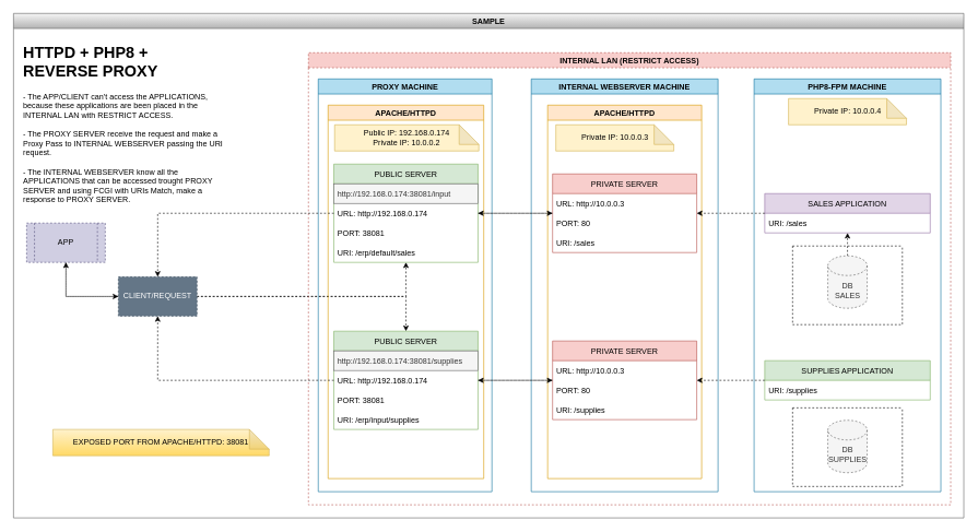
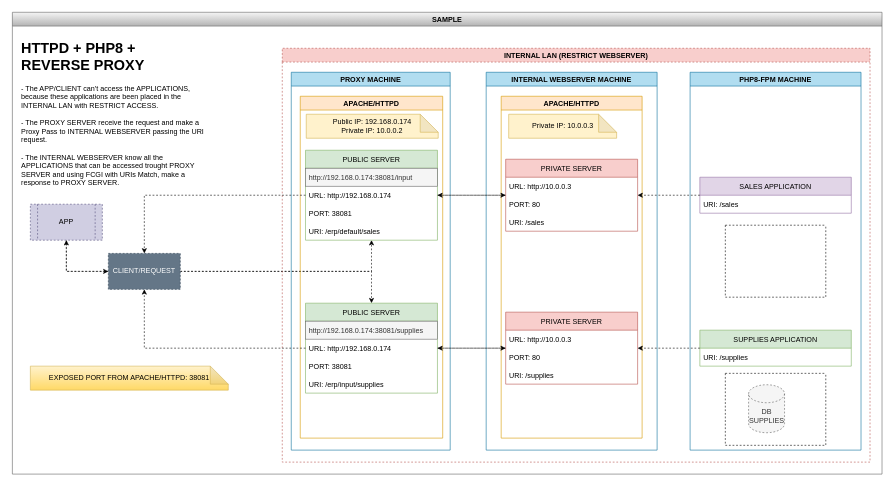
  <mxCell id="0" />
  <mxCell id="1" parent="0" />
  <mxCell id="2" value="SAMPLE" style="swimlane;fillColor=#f5f5f5;gradientColor=#b3b3b3;strokeColor=#666666;" vertex="1" parent="1"><mxGeometry x="20" y="20" width="1450" height="770" as="geometry"><mxRectangle x="70" y="60" width="90" height="30" as="alternateBounds" /></mxGeometry></mxCell>
  <mxCell id="3" value="&lt;h1&gt;HTTPD + PHP8 + REVERSE PROXY&lt;br&gt;&lt;/h1&gt;- The APP/CLIENT can't access the APPLICATIONS, because these applications are been placed in the INTERNAL LAN with RESTRICT ACCESS.&lt;br&gt;&lt;br&gt;- The PROXY SERVER receive the request and make a Proxy Pass to INTERNAL WEBSERVER passing the URI request.&lt;br&gt;&lt;br&gt;- The INTERNAL WEBSERVER know all the APPLICATIONS that can be accessed trought PROXY SERVER and using FCGI with URIs Match, make a response to PROXY SERVER." style="text;html=1;strokeColor=none;fillColor=none;spacing=5;spacingTop=-20;whiteSpace=wrap;overflow=hidden;rounded=0;" vertex="1" parent="2"><mxGeometry x="10" y="40" width="320" height="250" as="geometry" /></mxCell>
- <mxCell id="4" value="EXPOSED PORT FROM APACHE/HTTPD: 38081" style="shape=note;whiteSpace=wrap;html=1;backgroundOutline=1;darkOpacity=0.05;fillColor=#fff2cc;strokeColor=#d6b656;gradientColor=#ffd966;" vertex="1" parent="2"><mxGeometry x="60" y="635" width="330" height="40" as="geometry" /></mxCell>
+ <mxCell id="4" value="EXPOSED PORT FROM APACHE/HTTPD: 38081" style="shape=note;whiteSpace=wrap;html=1;backgroundOutline=1;darkOpacity=0.05;fillColor=#fff2cc;strokeColor=#d6b656;gradientColor=#ffd966;" vertex="1" parent="2"><mxGeometry x="30" y="590" width="330" height="40" as="geometry" /></mxCell>
  <mxCell id="5" style="edgeStyle=orthogonalEdgeStyle;rounded=0;orthogonalLoop=1;jettySize=auto;html=1;dashed=1;" edge="1" parent="2" source="8" target="12"><mxGeometry relative="1" as="geometry" /></mxCell>
  <mxCell id="6" style="edgeStyle=orthogonalEdgeStyle;rounded=0;orthogonalLoop=1;jettySize=auto;html=1;dashed=1;" edge="1" parent="2" source="8" target="17"><mxGeometry relative="1" as="geometry" /></mxCell>
  <mxCell id="7" style="edgeStyle=orthogonalEdgeStyle;rounded=0;orthogonalLoop=1;jettySize=auto;html=1;entryX=0.5;entryY=1;entryDx=0;entryDy=0;dashed=1;" edge="1" parent="2" source="8" target="54"><mxGeometry relative="1" as="geometry" /></mxCell>
  <mxCell id="8" value="CLIENT/REQUEST" style="rounded=0;whiteSpace=wrap;html=1;fillColor=#647687;fontColor=#ffffff;strokeColor=#314354;dashed=1;" vertex="1" parent="2"><mxGeometry x="160" y="402" width="120" height="60" as="geometry" /></mxCell>
- <mxCell id="9" value="INTERNAL LAN (RESTRICT ACCESS)" style="swimlane;fillColor=#f8cecc;strokeColor=#b85450;dashed=1;" vertex="1" parent="2"><mxGeometry x="450" y="60" width="980" height="690" as="geometry" /></mxCell>
+ <mxCell id="9" value="INTERNAL LAN (RESTRICT WEBSERVER)" style="swimlane;fillColor=#f8cecc;strokeColor=#b85450;dashed=1;" vertex="1" parent="2"><mxGeometry x="450" y="60" width="980" height="690" as="geometry" /></mxCell>
  <mxCell id="10" value="PROXY MACHINE" style="swimlane;fillColor=#b1ddf0;strokeColor=#10739e;" vertex="1" parent="9"><mxGeometry x="15" y="40" width="265" height="630" as="geometry" /></mxCell>
  <mxCell id="11" value="APACHE/HTTPD" style="swimlane;fillColor=#ffe6cc;strokeColor=#d79b00;" vertex="1" parent="10"><mxGeometry x="15" y="40" width="237.5" height="570" as="geometry" /></mxCell>
  <mxCell id="12" value="PUBLIC SERVER" style="swimlane;fontStyle=0;childLayout=stackLayout;horizontal=1;startSize=30;horizontalStack=0;resizeParent=1;resizeParentMax=0;resizeLast=0;collapsible=1;marginBottom=0;fillColor=#d5e8d4;strokeColor=#82b366;" vertex="1" parent="11"><mxGeometry x="8.75" y="90" width="220" height="150" as="geometry" /></mxCell>
  <mxCell id="13" value="http://192.168.0.174:38081/input" style="text;strokeColor=#666666;fillColor=#f5f5f5;align=left;verticalAlign=middle;spacingLeft=4;spacingRight=4;overflow=hidden;points=[[0,0.5],[1,0.5]];portConstraint=eastwest;rotatable=0;fontColor=#333333;" vertex="1" parent="12"><mxGeometry y="30" width="220" height="30" as="geometry" /></mxCell>
  <mxCell id="14" value="URL: http://192.168.0.174" style="text;strokeColor=none;fillColor=none;align=left;verticalAlign=middle;spacingLeft=4;spacingRight=4;overflow=hidden;points=[[0,0.5],[1,0.5]];portConstraint=eastwest;rotatable=0;" vertex="1" parent="12"><mxGeometry y="60" width="220" height="30" as="geometry" /></mxCell>
  <mxCell id="15" value="PORT: 38081" style="text;strokeColor=none;fillColor=none;align=left;verticalAlign=middle;spacingLeft=4;spacingRight=4;overflow=hidden;points=[[0,0.5],[1,0.5]];portConstraint=eastwest;rotatable=0;" vertex="1" parent="12"><mxGeometry y="90" width="220" height="30" as="geometry" /></mxCell>
  <mxCell id="16" value="URI: /erp/default/sales" style="text;strokeColor=none;fillColor=none;align=left;verticalAlign=middle;spacingLeft=4;spacingRight=4;overflow=hidden;points=[[0,0.5],[1,0.5]];portConstraint=eastwest;rotatable=0;" vertex="1" parent="12"><mxGeometry y="120" width="220" height="30" as="geometry" /></mxCell>
  <mxCell id="17" value="PUBLIC SERVER" style="swimlane;fontStyle=0;childLayout=stackLayout;horizontal=1;startSize=30;horizontalStack=0;resizeParent=1;resizeParentMax=0;resizeLast=0;collapsible=1;marginBottom=0;fillColor=#d5e8d4;strokeColor=#82b366;" vertex="1" parent="11"><mxGeometry x="8.75" y="345" width="220" height="150" as="geometry" /></mxCell>
  <mxCell id="18" value="http://192.168.0.174:38081/supplies" style="text;strokeColor=#666666;fillColor=#f5f5f5;align=left;verticalAlign=middle;spacingLeft=4;spacingRight=4;overflow=hidden;points=[[0,0.5],[1,0.5]];portConstraint=eastwest;rotatable=0;fontColor=#333333;" vertex="1" parent="17"><mxGeometry y="30" width="220" height="30" as="geometry" /></mxCell>
  <mxCell id="19" value="URL: http://192.168.0.174" style="text;strokeColor=none;fillColor=none;align=left;verticalAlign=middle;spacingLeft=4;spacingRight=4;overflow=hidden;points=[[0,0.5],[1,0.5]];portConstraint=eastwest;rotatable=0;" vertex="1" parent="17"><mxGeometry y="60" width="220" height="30" as="geometry" /></mxCell>
  <mxCell id="20" value="PORT: 38081" style="text;strokeColor=none;fillColor=none;align=left;verticalAlign=middle;spacingLeft=4;spacingRight=4;overflow=hidden;points=[[0,0.5],[1,0.5]];portConstraint=eastwest;rotatable=0;" vertex="1" parent="17"><mxGeometry y="90" width="220" height="30" as="geometry" /></mxCell>
  <mxCell id="21" value="URI: /erp/input/supplies" style="text;strokeColor=none;fillColor=none;align=left;verticalAlign=middle;spacingLeft=4;spacingRight=4;overflow=hidden;points=[[0,0.5],[1,0.5]];portConstraint=eastwest;rotatable=0;" vertex="1" parent="17"><mxGeometry y="120" width="220" height="30" as="geometry" /></mxCell>
  <mxCell id="22" value="&lt;div&gt;Public IP: 192.168.0.174&lt;/div&gt;&lt;div&gt;Private IP: 10.0.0.2&lt;/div&gt;" style="shape=note;whiteSpace=wrap;html=1;backgroundOutline=1;darkOpacity=0.05;fillColor=#fff2cc;strokeColor=#d6b656;" vertex="1" parent="11"><mxGeometry x="10" y="30" width="220" height="40" as="geometry" /></mxCell>
  <mxCell id="23" value="INTERNAL WEBSERVER MACHINE" style="swimlane;fillColor=#b1ddf0;strokeColor=#10739e;" vertex="1" parent="9"><mxGeometry x="340" y="40" width="285" height="630" as="geometry" /></mxCell>
  <mxCell id="24" value="APACHE/HTTPD" style="swimlane;fillColor=#ffe6cc;strokeColor=#d79b00;" vertex="1" parent="23"><mxGeometry x="25" y="40" width="235" height="570" as="geometry" /></mxCell>
  <mxCell id="25" value="PRIVATE SERVER" style="swimlane;fontStyle=0;childLayout=stackLayout;horizontal=1;startSize=30;horizontalStack=0;resizeParent=1;resizeParentMax=0;resizeLast=0;collapsible=1;marginBottom=0;fillColor=#f8cecc;strokeColor=#b85450;" vertex="1" parent="24"><mxGeometry x="7.5" y="105" width="220" height="120" as="geometry" /></mxCell>
  <mxCell id="26" value="URL: http://10.0.0.3" style="text;strokeColor=none;fillColor=none;align=left;verticalAlign=middle;spacingLeft=4;spacingRight=4;overflow=hidden;points=[[0,0.5],[1,0.5]];portConstraint=eastwest;rotatable=0;" vertex="1" parent="25"><mxGeometry y="30" width="220" height="30" as="geometry" /></mxCell>
  <mxCell id="27" value="PORT: 80" style="text;strokeColor=none;fillColor=none;align=left;verticalAlign=middle;spacingLeft=4;spacingRight=4;overflow=hidden;points=[[0,0.5],[1,0.5]];portConstraint=eastwest;rotatable=0;" vertex="1" parent="25"><mxGeometry y="60" width="220" height="30" as="geometry" /></mxCell>
  <mxCell id="28" value="URI: /sales" style="text;strokeColor=none;fillColor=none;align=left;verticalAlign=middle;spacingLeft=4;spacingRight=4;overflow=hidden;points=[[0,0.5],[1,0.5]];portConstraint=eastwest;rotatable=0;" vertex="1" parent="25"><mxGeometry y="90" width="220" height="30" as="geometry" /></mxCell>
  <mxCell id="29" value="PRIVATE SERVER" style="swimlane;fontStyle=0;childLayout=stackLayout;horizontal=1;startSize=30;horizontalStack=0;resizeParent=1;resizeParentMax=0;resizeLast=0;collapsible=1;marginBottom=0;fillColor=#f8cecc;strokeColor=#b85450;" vertex="1" parent="24"><mxGeometry x="7.5" y="360" width="220" height="120" as="geometry" /></mxCell>
  <mxCell id="30" value="URL: http://10.0.0.3" style="text;strokeColor=none;fillColor=none;align=left;verticalAlign=middle;spacingLeft=4;spacingRight=4;overflow=hidden;points=[[0,0.5],[1,0.5]];portConstraint=eastwest;rotatable=0;" vertex="1" parent="29"><mxGeometry y="30" width="220" height="30" as="geometry" /></mxCell>
  <mxCell id="31" value="PORT: 80" style="text;strokeColor=none;fillColor=none;align=left;verticalAlign=middle;spacingLeft=4;spacingRight=4;overflow=hidden;points=[[0,0.5],[1,0.5]];portConstraint=eastwest;rotatable=0;" vertex="1" parent="29"><mxGeometry y="60" width="220" height="30" as="geometry" /></mxCell>
  <mxCell id="32" value="URI: /supplies" style="text;strokeColor=none;fillColor=none;align=left;verticalAlign=middle;spacingLeft=4;spacingRight=4;overflow=hidden;points=[[0,0.5],[1,0.5]];portConstraint=eastwest;rotatable=0;" vertex="1" parent="29"><mxGeometry y="90" width="220" height="30" as="geometry" /></mxCell>
  <mxCell id="33" value="Private IP: 10.0.0.3" style="shape=note;whiteSpace=wrap;html=1;backgroundOutline=1;darkOpacity=0.05;fillColor=#fff2cc;strokeColor=#d6b656;" vertex="1" parent="24"><mxGeometry x="12.5" y="30" width="180" height="40" as="geometry" /></mxCell>
  <mxCell id="34" value="PHP8-FPM MACHINE" style="swimlane;fillColor=#b1ddf0;strokeColor=#10739e;" vertex="1" parent="9"><mxGeometry x="680" y="40" width="285" height="630" as="geometry" /></mxCell>
  <mxCell id="35" value="SALES APPLICATION" style="swimlane;fontStyle=0;childLayout=stackLayout;horizontal=1;startSize=30;horizontalStack=0;resizeParent=1;resizeParentMax=0;resizeLast=0;collapsible=1;marginBottom=0;fillColor=#e1d5e7;strokeColor=#9673a6;" vertex="1" parent="34"><mxGeometry x="16.25" y="175" width="252.5" height="60" as="geometry" /></mxCell>
  <mxCell id="36" value="URI: /sales" style="text;strokeColor=none;fillColor=none;align=left;verticalAlign=middle;spacingLeft=4;spacingRight=4;overflow=hidden;points=[[0,0.5],[1,0.5]];portConstraint=eastwest;rotatable=0;" vertex="1" parent="35"><mxGeometry y="30" width="252.5" height="30" as="geometry" /></mxCell>
  <mxCell id="37" value="SUPPLIES APPLICATION" style="swimlane;fontStyle=0;childLayout=stackLayout;horizontal=1;startSize=30;horizontalStack=0;resizeParent=1;resizeParentMax=0;resizeLast=0;collapsible=1;marginBottom=0;fillColor=#d5e8d4;strokeColor=#82b366;" vertex="1" parent="34"><mxGeometry x="16.25" y="430" width="252.5" height="60" as="geometry" /></mxCell>
  <mxCell id="38" value="URI: /supplies" style="text;strokeColor=none;fillColor=none;align=left;verticalAlign=middle;spacingLeft=4;spacingRight=4;overflow=hidden;points=[[0,0.5],[1,0.5]];portConstraint=eastwest;rotatable=0;" vertex="1" parent="37"><mxGeometry y="30" width="252.5" height="30" as="geometry" /></mxCell>
- <mxCell id="39" value="Private IP: 10.0.0.4" style="shape=note;whiteSpace=wrap;html=1;backgroundOutline=1;darkOpacity=0.05;fillColor=#fff2cc;strokeColor=#d6b656;" vertex="1" parent="34"><mxGeometry x="52.5" y="30" width="180" height="40" as="geometry" /></mxCell>
- <mxCell id="40" style="edgeStyle=orthogonalEdgeStyle;rounded=0;orthogonalLoop=1;jettySize=auto;html=1;dashed=1;" edge="1" parent="34" source="42" target="35"><mxGeometry relative="1" as="geometry" /></mxCell>
  <mxCell id="41" value="" style="swimlane;startSize=0;dashed=1;" vertex="1" parent="34"><mxGeometry x="58.75" y="255" width="167.5" height="120" as="geometry" /></mxCell>
- <mxCell id="42" value="&lt;div&gt;DB&lt;/div&gt;&lt;div&gt;SALES&lt;/div&gt;" style="shape=cylinder3;whiteSpace=wrap;html=1;boundedLbl=1;backgroundOutline=1;size=15;dashed=1;fillColor=#f5f5f5;fontColor=#333333;strokeColor=#666666;" vertex="1" parent="41"><mxGeometry x="53.75" y="15" width="60" height="80" as="geometry" /></mxCell>
  <mxCell id="43" value="" style="swimlane;startSize=0;dashed=1;" vertex="1" parent="34"><mxGeometry x="58.75" y="502" width="167.5" height="120" as="geometry" /></mxCell>
- <mxCell id="44" value="&lt;div&gt;DB&lt;/div&gt;&lt;div&gt;SUPPLIES&lt;br&gt;&lt;/div&gt;" style="shape=cylinder3;whiteSpace=wrap;html=1;boundedLbl=1;backgroundOutline=1;size=15;dashed=1;fillColor=#f5f5f5;fontColor=#333333;strokeColor=#666666;" vertex="1" parent="43"><mxGeometry x="53.75" y="19" width="60" height="80" as="geometry" /></mxCell>
+ <mxCell id="44" value="&lt;div&gt;DB&lt;/div&gt;&lt;div&gt;SUPPLIES&lt;br&gt;&lt;/div&gt;" style="shape=cylinder3;whiteSpace=wrap;html=1;boundedLbl=1;backgroundOutline=1;size=15;dashed=1;fillColor=#f5f5f5;fontColor=#333333;strokeColor=#666666;" vertex="1" parent="43"><mxGeometry x="38.75" y="19" width="60" height="80" as="geometry" /></mxCell>
  <mxCell id="45" style="edgeStyle=orthogonalEdgeStyle;rounded=0;orthogonalLoop=1;jettySize=auto;html=1;dashed=1;" edge="1" parent="9" source="35" target="25"><mxGeometry relative="1" as="geometry" /></mxCell>
  <mxCell id="46" style="edgeStyle=orthogonalEdgeStyle;rounded=0;orthogonalLoop=1;jettySize=auto;html=1;dashed=1;" edge="1" parent="9" source="37" target="29"><mxGeometry relative="1" as="geometry" /></mxCell>
  <mxCell id="47" style="edgeStyle=orthogonalEdgeStyle;rounded=0;orthogonalLoop=1;jettySize=auto;html=1;dashed=1;" edge="1" parent="9" source="25" target="12"><mxGeometry relative="1" as="geometry" /></mxCell>
  <mxCell id="48" style="edgeStyle=orthogonalEdgeStyle;rounded=0;orthogonalLoop=1;jettySize=auto;html=1;dashed=1;" edge="1" parent="9" source="29" target="17"><mxGeometry relative="1" as="geometry" /></mxCell>
  <mxCell id="49" style="edgeStyle=orthogonalEdgeStyle;rounded=0;orthogonalLoop=1;jettySize=auto;html=1;dashed=1;" edge="1" parent="9" source="17" target="29"><mxGeometry relative="1" as="geometry" /></mxCell>
  <mxCell id="50" style="edgeStyle=orthogonalEdgeStyle;rounded=0;orthogonalLoop=1;jettySize=auto;html=1;dashed=1;" edge="1" parent="9" source="12" target="25"><mxGeometry relative="1" as="geometry" /></mxCell>
  <mxCell id="51" style="edgeStyle=orthogonalEdgeStyle;rounded=0;orthogonalLoop=1;jettySize=auto;html=1;dashed=1;" edge="1" parent="2" source="12" target="8"><mxGeometry relative="1" as="geometry" /></mxCell>
  <mxCell id="52" style="edgeStyle=orthogonalEdgeStyle;rounded=0;orthogonalLoop=1;jettySize=auto;html=1;entryX=0.5;entryY=1;entryDx=0;entryDy=0;dashed=1;" edge="1" parent="2" source="17" target="8"><mxGeometry relative="1" as="geometry" /></mxCell>
  <mxCell id="53" style="edgeStyle=orthogonalEdgeStyle;rounded=0;orthogonalLoop=1;jettySize=auto;html=1;dashed=1;exitX=0.5;exitY=1;exitDx=0;exitDy=0;entryX=0;entryY=0.5;entryDx=0;entryDy=0;" edge="1" parent="2" source="54" target="8"><mxGeometry relative="1" as="geometry" /></mxCell>
- <mxCell id="54" value="APP" style="shape=process;whiteSpace=wrap;html=1;backgroundOutline=1;dashed=1;fillColor=#d0cee2;strokeColor=#56517e;" vertex="1" parent="2"><mxGeometry x="20" y="320" width="120" height="60" as="geometry" /></mxCell>
+ <mxCell id="54" value="APP" style="shape=process;whiteSpace=wrap;html=1;backgroundOutline=1;dashed=1;fillColor=#d0cee2;strokeColor=#56517e;" vertex="1" parent="2"><mxGeometry x="30" y="320" width="120" height="60" as="geometry" /></mxCell>
